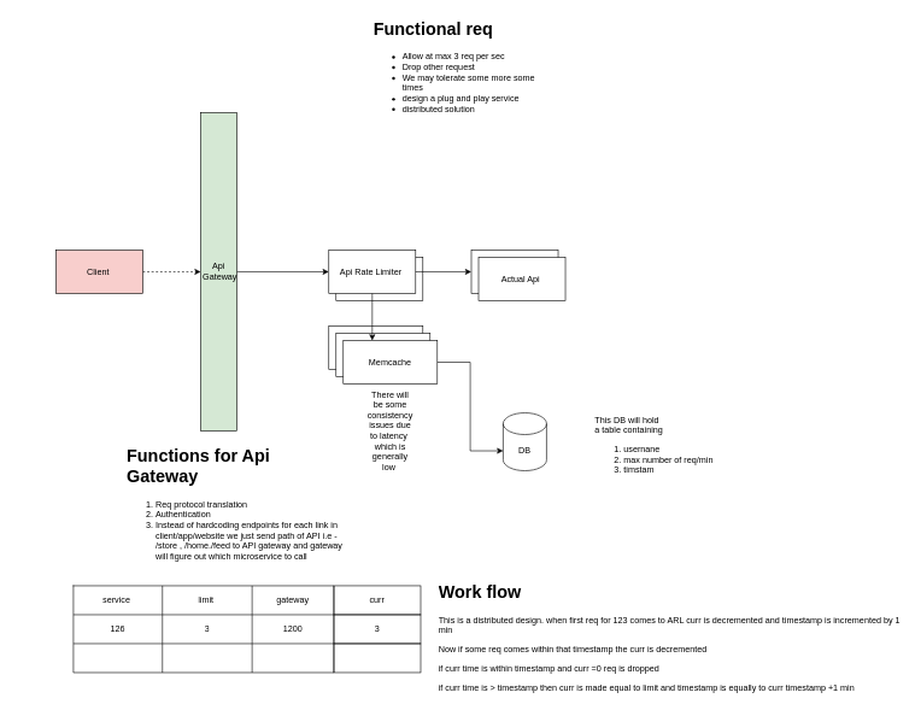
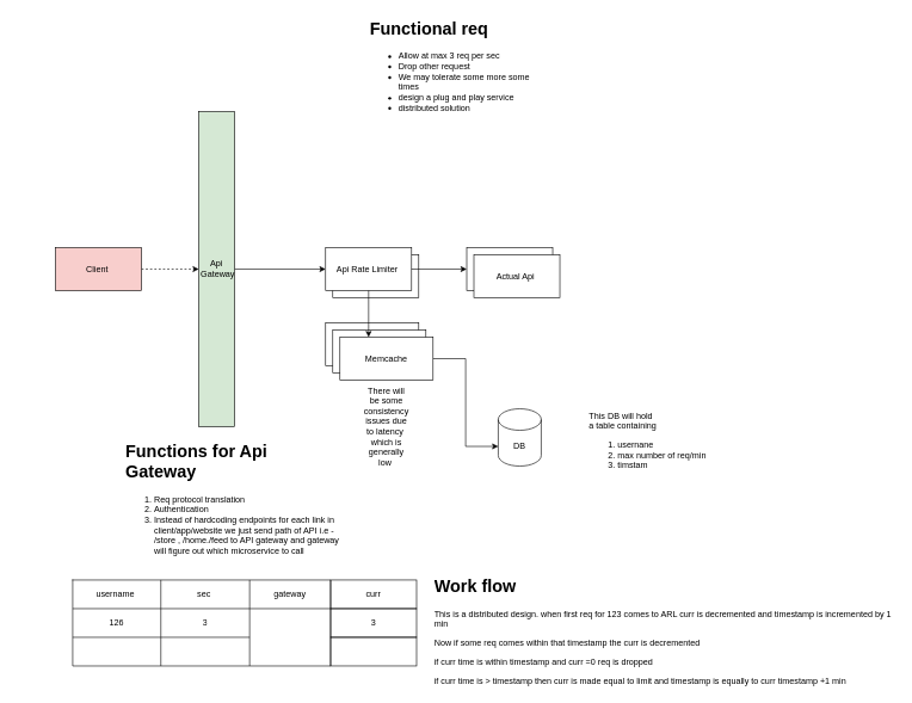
  <mxCell id="0" />
  <mxCell id="1" parent="0" />
  <mxCell id="2" value="" style="edgeStyle=orthogonalEdgeStyle;rounded=0;orthogonalLoop=1;jettySize=auto;html=1;dashed=1;" parent="1" source="3" target="5" edge="1"><mxGeometry relative="1" as="geometry" /></mxCell>
  <mxCell id="3" value="Client&amp;nbsp;" style="rounded=0;whiteSpace=wrap;html=1;fillColor=#f8cecc;" parent="1" vertex="1"><mxGeometry x="77" y="345" width="120" height="60" as="geometry" /></mxCell>
  <mxCell id="4" style="edgeStyle=orthogonalEdgeStyle;rounded=0;orthogonalLoop=1;jettySize=auto;html=1;" parent="1" source="5" target="9" edge="1"><mxGeometry relative="1" as="geometry" /></mxCell>
  <mxCell id="5" value="Api&lt;br&gt;&amp;nbsp;Gateway" style="rounded=0;whiteSpace=wrap;html=1;fillColor=#d5e8d4;" parent="1" vertex="1"><mxGeometry x="277" y="155" width="50" height="440" as="geometry" /></mxCell>
  <mxCell id="6" value="" style="group" parent="1" vertex="1" connectable="0"><mxGeometry x="424" y="345" width="160" height="70" as="geometry" /></mxCell>
  <mxCell id="7" value="" style="group" parent="6" vertex="1" connectable="0"><mxGeometry x="30" width="130" height="70" as="geometry" /></mxCell>
  <mxCell id="8" value="Api Rate Limiter&amp;nbsp;" style="rounded=0;whiteSpace=wrap;html=1;" parent="7" vertex="1"><mxGeometry x="10" y="10" width="120" height="60" as="geometry" /></mxCell>
  <mxCell id="9" value="Api Rate Limiter&amp;nbsp;" style="rounded=0;whiteSpace=wrap;html=1;" parent="7" vertex="1"><mxGeometry width="120" height="60" as="geometry" /></mxCell>
  <mxCell id="10" value="Actual Api&amp;nbsp;" style="whiteSpace=wrap;html=1;rounded=0;" parent="1" vertex="1"><mxGeometry x="651" y="345" width="120" height="60" as="geometry" /></mxCell>
  <mxCell id="11" value="" style="edgeStyle=orthogonalEdgeStyle;rounded=0;orthogonalLoop=1;jettySize=auto;html=1;" parent="1" source="9" target="10" edge="1"><mxGeometry relative="1" as="geometry" /></mxCell>
  <mxCell id="12" value="&lt;h1&gt;Functional req&lt;/h1&gt;&lt;p&gt;&lt;/p&gt;&lt;ul&gt;&lt;li&gt;Allow at max 3 req per sec&lt;/li&gt;&lt;li&gt;Drop other request&amp;nbsp;&lt;/li&gt;&lt;li&gt;We may tolerate some more some times&amp;nbsp;&lt;/li&gt;&lt;li&gt;design a plug and play service&lt;/li&gt;&lt;li&gt;distributed solution&amp;nbsp;&lt;/li&gt;&lt;/ul&gt;&lt;p&gt;&lt;/p&gt;" style="text;html=1;strokeColor=none;fillColor=none;spacing=5;spacingTop=-20;whiteSpace=wrap;overflow=hidden;rounded=0;" parent="1" vertex="1"><mxGeometry x="511" y="20" width="260" height="150" as="geometry" /></mxCell>
  <mxCell id="13" value="DB" style="shape=cylinder3;whiteSpace=wrap;html=1;boundedLbl=1;backgroundOutline=1;size=15;" parent="1" vertex="1"><mxGeometry x="695" y="570" width="60" height="80" as="geometry" /></mxCell>
  <mxCell id="14" value="This DB will hold&amp;nbsp;&lt;br&gt;a table containing&amp;nbsp;&lt;br&gt;&lt;ol&gt;&lt;li&gt;usernane&amp;nbsp;&lt;/li&gt;&lt;li&gt;max number of req/min&lt;/li&gt;&lt;li&gt;timstam&lt;/li&gt;&lt;/ol&gt;" style="text;html=1;align=left;verticalAlign=middle;resizable=0;points=[];autosize=1;strokeColor=none;fillColor=none;" parent="1" vertex="1"><mxGeometry x="820" y="570" width="180" height="100" as="geometry" /></mxCell>
  <mxCell id="15" value="Actual Api&amp;nbsp;" style="whiteSpace=wrap;html=1;rounded=0;" parent="1" vertex="1"><mxGeometry x="661" y="355" width="120" height="60" as="geometry" /></mxCell>
  <mxCell id="16" value="&lt;h1&gt;Work flow&amp;nbsp;&lt;/h1&gt;&lt;p&gt;This is a distributed design. when first req for 123 comes to ARL curr is decremented and timestamp is incremented by 1 min&amp;nbsp;&lt;/p&gt;&lt;p&gt;Now if some req comes within that timestamp the curr is decremented&amp;nbsp;&lt;/p&gt;&lt;p&gt;if curr time is within timestamp and curr =0 req is dropped&lt;/p&gt;&lt;p&gt;if curr time is &amp;gt; timestamp then curr is made equal to limit and timestamp is equally to curr timestamp +1 min&amp;nbsp;&lt;/p&gt;" style="text;html=1;strokeColor=none;fillColor=none;spacing=5;spacingTop=-20;whiteSpace=wrap;overflow=hidden;rounded=0;" parent="1" vertex="1"><mxGeometry x="601" y="799" width="650" height="160" as="geometry" /></mxCell>
  <mxCell id="17" value="" style="group" parent="1" vertex="1" connectable="0"><mxGeometry x="20" y="710" width="480" height="120" as="geometry" /></mxCell>
  <mxCell id="18" value="" style="shape=table;html=1;whiteSpace=wrap;startSize=0;container=1;collapsible=0;childLayout=tableLayout;" parent="17" vertex="1"><mxGeometry x="81" y="99" width="360" height="120" as="geometry" /></mxCell>
  <mxCell id="19" value="" style="shape=partialRectangle;html=1;whiteSpace=wrap;collapsible=0;dropTarget=0;pointerEvents=0;fillColor=none;top=0;left=0;bottom=0;right=0;points=[[0,0.5],[1,0.5]];portConstraint=eastwest;" parent="18" vertex="1"><mxGeometry width="360" height="40" as="geometry" /></mxCell>
- <mxCell id="20" value="service&amp;nbsp;" style="shape=partialRectangle;html=1;whiteSpace=wrap;connectable=0;fillColor=none;top=0;left=0;bottom=0;right=0;overflow=hidden;pointerEvents=1;" parent="19" vertex="1"><mxGeometry width="123" height="40" as="geometry"><mxRectangle width="123" height="40" as="alternateBounds" /></mxGeometry></mxCell>
- <mxCell id="21" value="limit&amp;nbsp;" style="shape=partialRectangle;html=1;whiteSpace=wrap;connectable=0;fillColor=none;top=0;left=0;bottom=0;right=0;overflow=hidden;pointerEvents=1;" parent="19" vertex="1"><mxGeometry x="123" width="124" height="40" as="geometry"><mxRectangle width="124" height="40" as="alternateBounds" /></mxGeometry></mxCell>
+ <mxCell id="20" value="username&amp;nbsp;" style="shape=partialRectangle;html=1;whiteSpace=wrap;connectable=0;fillColor=none;top=0;left=0;bottom=0;right=0;overflow=hidden;pointerEvents=1;" parent="19" vertex="1"><mxGeometry width="123" height="40" as="geometry"><mxRectangle width="123" height="40" as="alternateBounds" /></mxGeometry></mxCell>
+ <mxCell id="21" value="sec&amp;nbsp;" style="shape=partialRectangle;html=1;whiteSpace=wrap;connectable=0;fillColor=none;top=0;left=0;bottom=0;right=0;overflow=hidden;pointerEvents=1;" parent="19" vertex="1"><mxGeometry x="123" width="124" height="40" as="geometry"><mxRectangle width="124" height="40" as="alternateBounds" /></mxGeometry></mxCell>
  <mxCell id="22" value="gateway" style="shape=partialRectangle;html=1;whiteSpace=wrap;connectable=0;fillColor=none;top=0;left=0;bottom=0;right=0;overflow=hidden;pointerEvents=1;" parent="19" vertex="1"><mxGeometry x="247" width="113" height="40" as="geometry"><mxRectangle width="113" height="40" as="alternateBounds" /></mxGeometry></mxCell>
  <mxCell id="23" value="" style="shape=partialRectangle;html=1;whiteSpace=wrap;collapsible=0;dropTarget=0;pointerEvents=0;fillColor=none;top=0;left=0;bottom=0;right=0;points=[[0,0.5],[1,0.5]];portConstraint=eastwest;" parent="18" vertex="1"><mxGeometry y="40" width="360" height="40" as="geometry" /></mxCell>
  <mxCell id="24" value="126" style="shape=partialRectangle;html=1;whiteSpace=wrap;connectable=0;fillColor=none;top=0;left=0;bottom=0;right=0;overflow=hidden;pointerEvents=1;" parent="23" vertex="1"><mxGeometry width="123" height="40" as="geometry"><mxRectangle width="123" height="40" as="alternateBounds" /></mxGeometry></mxCell>
  <mxCell id="25" value="3" style="shape=partialRectangle;html=1;whiteSpace=wrap;connectable=0;fillColor=none;top=0;left=0;bottom=0;right=0;overflow=hidden;pointerEvents=1;" parent="23" vertex="1"><mxGeometry x="123" width="124" height="40" as="geometry"><mxRectangle width="124" height="40" as="alternateBounds" /></mxGeometry></mxCell>
- <mxCell id="26" value="1200" style="shape=partialRectangle;html=1;whiteSpace=wrap;connectable=0;fillColor=none;top=0;left=0;bottom=0;right=0;overflow=hidden;pointerEvents=1;" parent="23" vertex="1"><mxGeometry x="247" width="113" height="40" as="geometry"><mxRectangle width="113" height="40" as="alternateBounds" /></mxGeometry></mxCell>
  <mxCell id="27" value="" style="shape=partialRectangle;html=1;whiteSpace=wrap;collapsible=0;dropTarget=0;pointerEvents=0;fillColor=none;top=0;left=0;bottom=0;right=0;points=[[0,0.5],[1,0.5]];portConstraint=eastwest;" parent="18" vertex="1"><mxGeometry y="80" width="360" height="40" as="geometry" /></mxCell>
  <mxCell id="28" value="" style="shape=partialRectangle;html=1;whiteSpace=wrap;connectable=0;fillColor=none;top=0;left=0;bottom=0;right=0;overflow=hidden;pointerEvents=1;" parent="27" vertex="1"><mxGeometry width="123" height="40" as="geometry"><mxRectangle width="123" height="40" as="alternateBounds" /></mxGeometry></mxCell>
  <mxCell id="29" value="" style="shape=partialRectangle;html=1;whiteSpace=wrap;connectable=0;fillColor=none;top=0;left=0;bottom=0;right=0;overflow=hidden;pointerEvents=1;" parent="27" vertex="1"><mxGeometry x="123" width="124" height="40" as="geometry"><mxRectangle width="124" height="40" as="alternateBounds" /></mxGeometry></mxCell>
  <mxCell id="30" value="" style="shape=partialRectangle;html=1;whiteSpace=wrap;connectable=0;fillColor=none;top=0;left=0;bottom=0;right=0;overflow=hidden;pointerEvents=1;" parent="27" vertex="1"><mxGeometry x="247" width="113" height="40" as="geometry"><mxRectangle width="113" height="40" as="alternateBounds" /></mxGeometry></mxCell>
  <mxCell id="31" value="curr" style="rounded=0;whiteSpace=wrap;html=1;sketch=0;strokeColor=default;fillColor=none;" parent="17" vertex="1"><mxGeometry x="441" y="99" width="120" height="40" as="geometry" /></mxCell>
  <mxCell id="32" value="3" style="rounded=0;whiteSpace=wrap;html=1;sketch=0;strokeColor=default;fillColor=none;" parent="17" vertex="1"><mxGeometry x="441" y="139" width="120" height="40" as="geometry" /></mxCell>
  <mxCell id="33" value="" style="rounded=0;whiteSpace=wrap;html=1;sketch=0;strokeColor=default;fillColor=none;" parent="17" vertex="1"><mxGeometry x="441" y="179" width="120" height="40" as="geometry" /></mxCell>
  <mxCell id="34" value="&lt;h1&gt;Functions for Api Gateway&amp;nbsp;&lt;/h1&gt;&lt;p&gt;&lt;/p&gt;&lt;ol&gt;&lt;li&gt;Req protocol translation&amp;nbsp;&lt;/li&gt;&lt;li&gt;Authentication&amp;nbsp;&lt;/li&gt;&lt;li&gt;Instead of hardcoding endpoints for each link in client/app/website we just send path of API i.e - /store , /home./feed to API gateway and gateway will figure out which microservice to call&amp;nbsp;&lt;/li&gt;&lt;/ol&gt;&lt;p&gt;&lt;/p&gt;" style="text;html=1;strokeColor=none;fillColor=none;spacing=5;spacingTop=-20;whiteSpace=wrap;overflow=hidden;rounded=0;" parent="17" vertex="1"><mxGeometry x="150" y="-100" width="310" height="180" as="geometry" /></mxCell>
  <mxCell id="35" value="Memcache" style="rounded=0;whiteSpace=wrap;html=1;" parent="1" vertex="1"><mxGeometry x="454" y="450" width="130" height="60" as="geometry" /></mxCell>
  <mxCell id="36" value="Memcache" style="rounded=0;whiteSpace=wrap;html=1;" parent="1" vertex="1"><mxGeometry x="464" y="460" width="130" height="60" as="geometry" /></mxCell>
  <mxCell id="37" style="edgeStyle=orthogonalEdgeStyle;rounded=0;orthogonalLoop=1;jettySize=auto;html=1;entryX=0;entryY=0;entryDx=0;entryDy=52.5;entryPerimeter=0;" parent="1" source="38" target="13" edge="1"><mxGeometry relative="1" as="geometry" /></mxCell>
  <mxCell id="38" value="Memcache" style="rounded=0;whiteSpace=wrap;html=1;" parent="1" vertex="1"><mxGeometry x="474" y="470" width="130" height="60" as="geometry" /></mxCell>
  <mxCell id="39" style="edgeStyle=orthogonalEdgeStyle;rounded=0;orthogonalLoop=1;jettySize=auto;html=1;entryX=0.308;entryY=0;entryDx=0;entryDy=0;entryPerimeter=0;" parent="1" source="9" target="38" edge="1"><mxGeometry relative="1" as="geometry" /></mxCell>
  <mxCell id="40" value="There will be some consistency issues due to latency&amp;nbsp;&lt;br&gt;which is generally low&amp;nbsp;" style="text;html=1;strokeColor=none;fillColor=none;align=center;verticalAlign=middle;whiteSpace=wrap;rounded=0;sketch=0;" parent="1" vertex="1"><mxGeometry x="509" y="580" width="60" height="30" as="geometry" /></mxCell>
